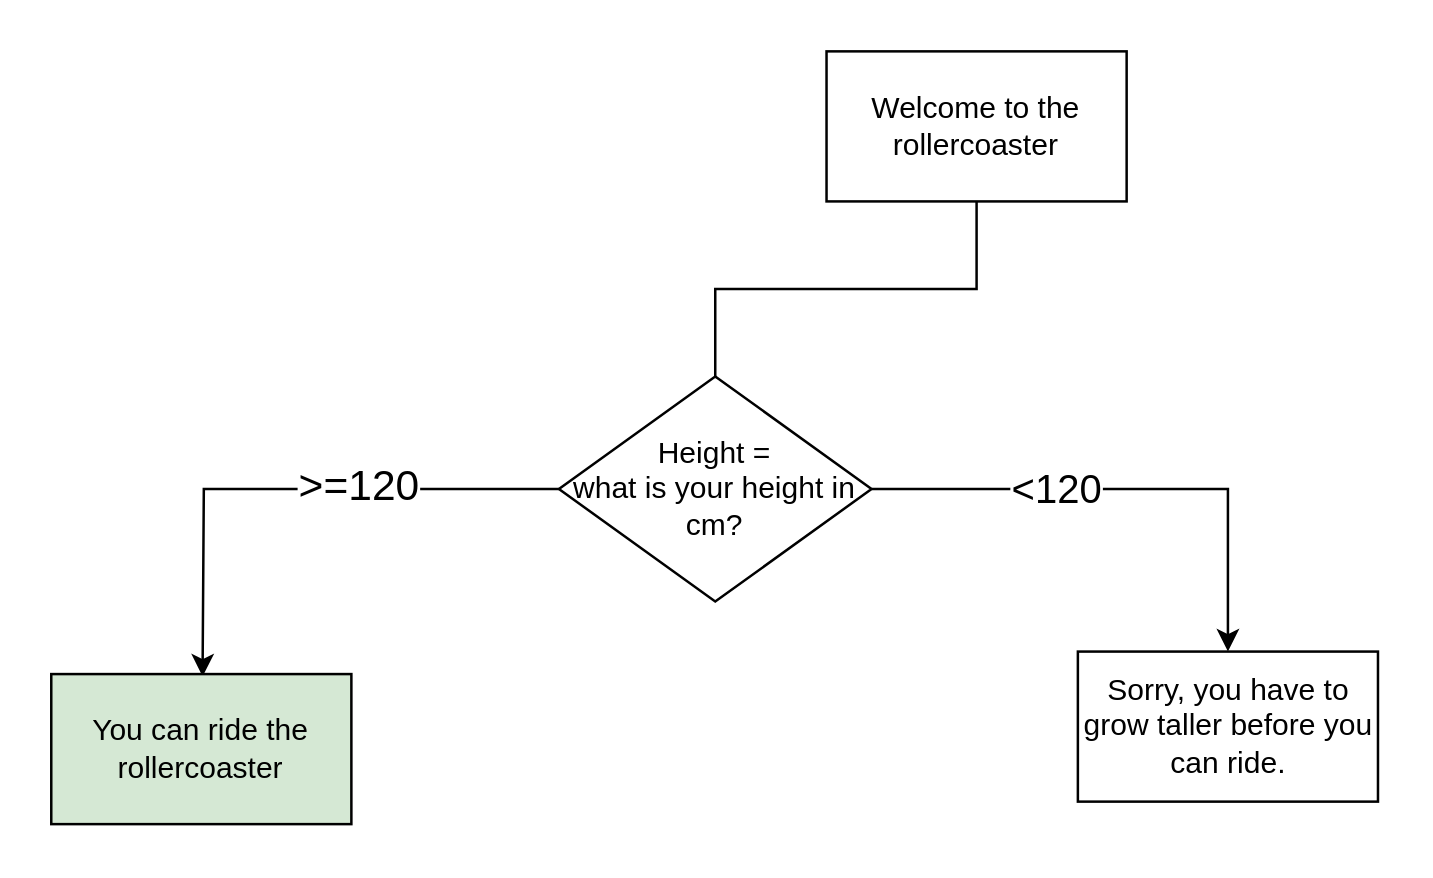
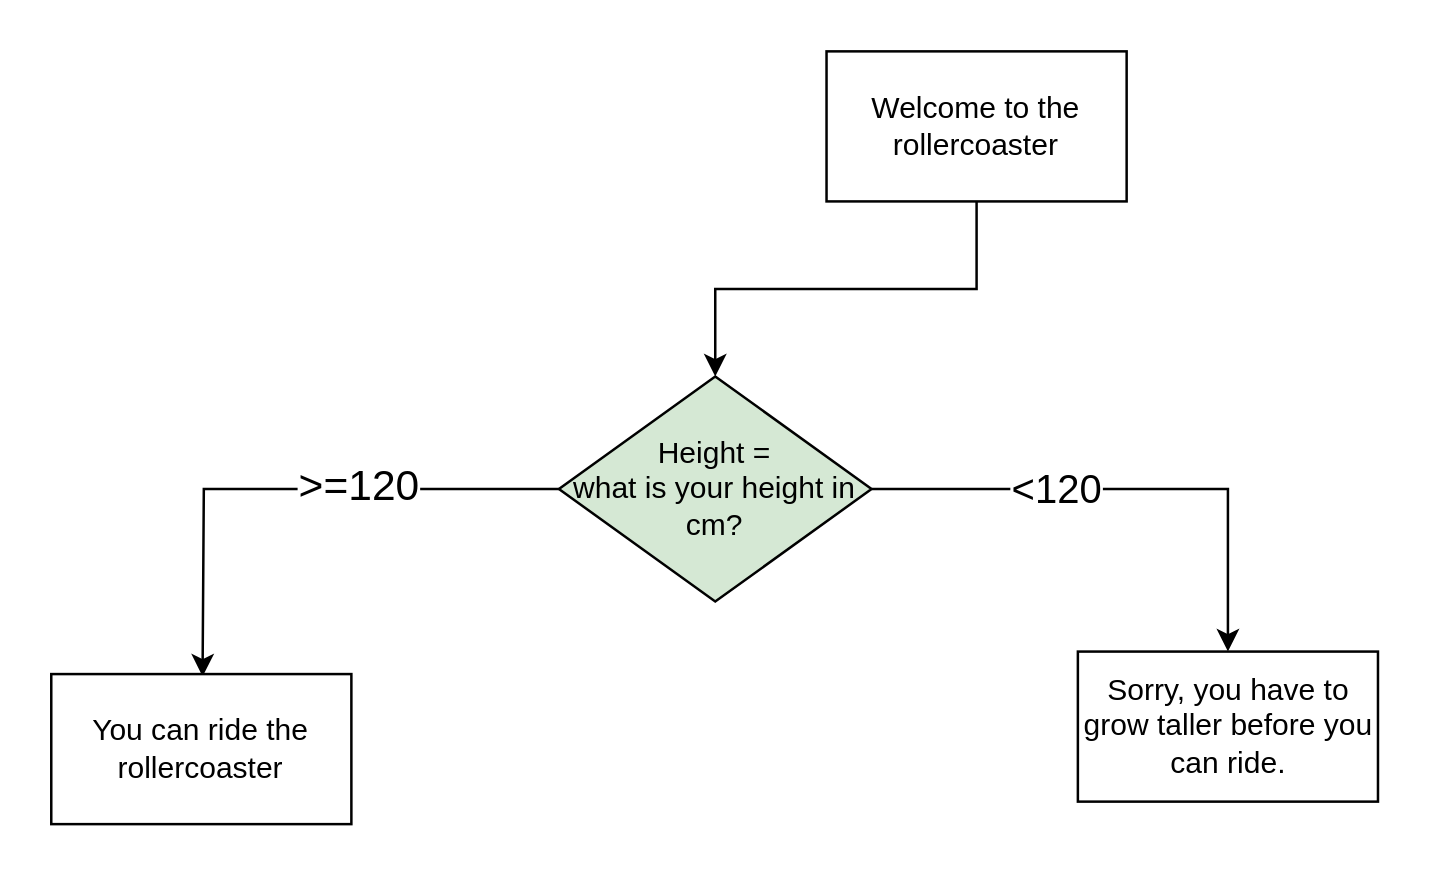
  <mxCell id="0" />
  <mxCell id="1" parent="0" />
- <mxCell id="2" value="" style="edgeStyle=orthogonalEdgeStyle;rounded=0;orthogonalLoop=1;jettySize=auto;html=1;endArrow=none;" edge="1" parent="1" source="3" target="8"><mxGeometry relative="1" as="geometry" /></mxCell>
+ <mxCell id="2" value="" style="edgeStyle=orthogonalEdgeStyle;rounded=0;orthogonalLoop=1;jettySize=auto;html=1;" edge="1" parent="1" source="3" target="8"><mxGeometry relative="1" as="geometry" /></mxCell>
  <mxCell id="3" value="Welcome to the rollercoaster" style="rounded=0;whiteSpace=wrap;html=1;" vertex="1" parent="1"><mxGeometry x="330" y="20" width="120" height="60" as="geometry" /></mxCell>
  <mxCell id="4" value="" style="edgeStyle=orthogonalEdgeStyle;rounded=0;orthogonalLoop=1;jettySize=auto;html=1;" edge="1" parent="1" source="8"><mxGeometry relative="1" as="geometry"><mxPoint x="80.5" y="270" as="targetPoint" /></mxGeometry></mxCell>
  <mxCell id="5" value="&amp;gt;=120" style="edgeLabel;html=1;align=center;verticalAlign=middle;resizable=0;points=[];fontSize=17;" vertex="1" connectable="0" parent="4"><mxGeometry x="-0.255" y="4" relative="1" as="geometry"><mxPoint y="-5" as="offset" /></mxGeometry></mxCell>
  <mxCell id="6" value="" style="edgeStyle=orthogonalEdgeStyle;rounded=0;orthogonalLoop=1;jettySize=auto;html=1;" edge="1" parent="1" source="8" target="9"><mxGeometry relative="1" as="geometry" /></mxCell>
  <mxCell id="7" value="&amp;lt;120" style="edgeLabel;html=1;align=center;verticalAlign=middle;resizable=0;points=[];fontSize=16;" vertex="1" connectable="0" parent="6"><mxGeometry x="-0.296" y="1" relative="1" as="geometry"><mxPoint as="offset" /></mxGeometry></mxCell>
- <mxCell id="8" value="Height =&lt;div align=&quot;center&quot;&gt;&lt;font&gt;what is your height in cm?&lt;/font&gt;&lt;/div&gt;" style="rhombus;whiteSpace=wrap;html=1;rounded=0;align=center;" vertex="1" parent="1"><mxGeometry x="223" y="150" width="125" height="90" as="geometry" /></mxCell>
+ <mxCell id="8" value="Height =&lt;div align=&quot;center&quot;&gt;&lt;font&gt;what is your height in cm?&lt;/font&gt;&lt;/div&gt;" style="rhombus;whiteSpace=wrap;html=1;rounded=0;align=center;fillColor=#d5e8d4;" vertex="1" parent="1"><mxGeometry x="223" y="150" width="125" height="90" as="geometry" /></mxCell>
  <mxCell id="9" value="&lt;div&gt;Sorry, you have to grow taller before you can ride.&lt;/div&gt;" style="rounded=0;whiteSpace=wrap;html=1;" vertex="1" parent="1"><mxGeometry x="430.5" y="260" width="120" height="60" as="geometry" /></mxCell>
- <mxCell id="10" value="You can ride the rollercoaster" style="whiteSpace=wrap;html=1;rounded=0;fillColor=#d5e8d4;" vertex="1" parent="1"><mxGeometry x="20" y="269" width="120" height="60" as="geometry" /></mxCell>
+ <mxCell id="10" value="You can ride the rollercoaster" style="whiteSpace=wrap;html=1;rounded=0;" vertex="1" parent="1"><mxGeometry x="20" y="269" width="120" height="60" as="geometry" /></mxCell>
